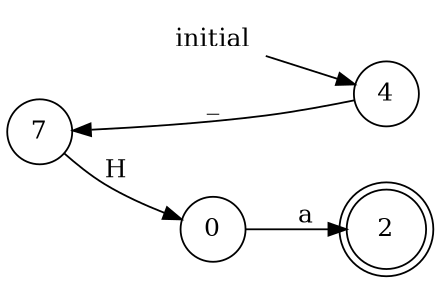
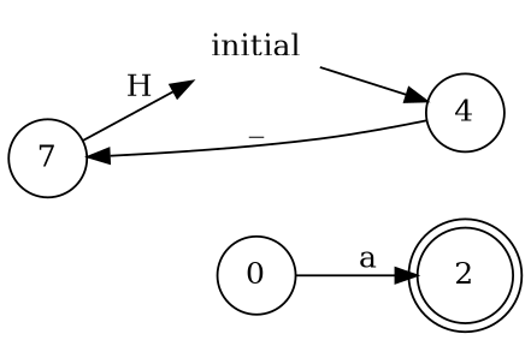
  digraph {
    rankdir=LR
    node [shape=circle]
    2 [shape=doublecircle]
    0
    n3 [label=4]
    n4 [label=7]
    initial [shape=plaintext]
    0 -> 2 [label=a]
    n3 -> n4 [label=_]
-   n4 -> 0 [label=H]
+   n4 -> initial [label=H]
    initial -> n3
  }
